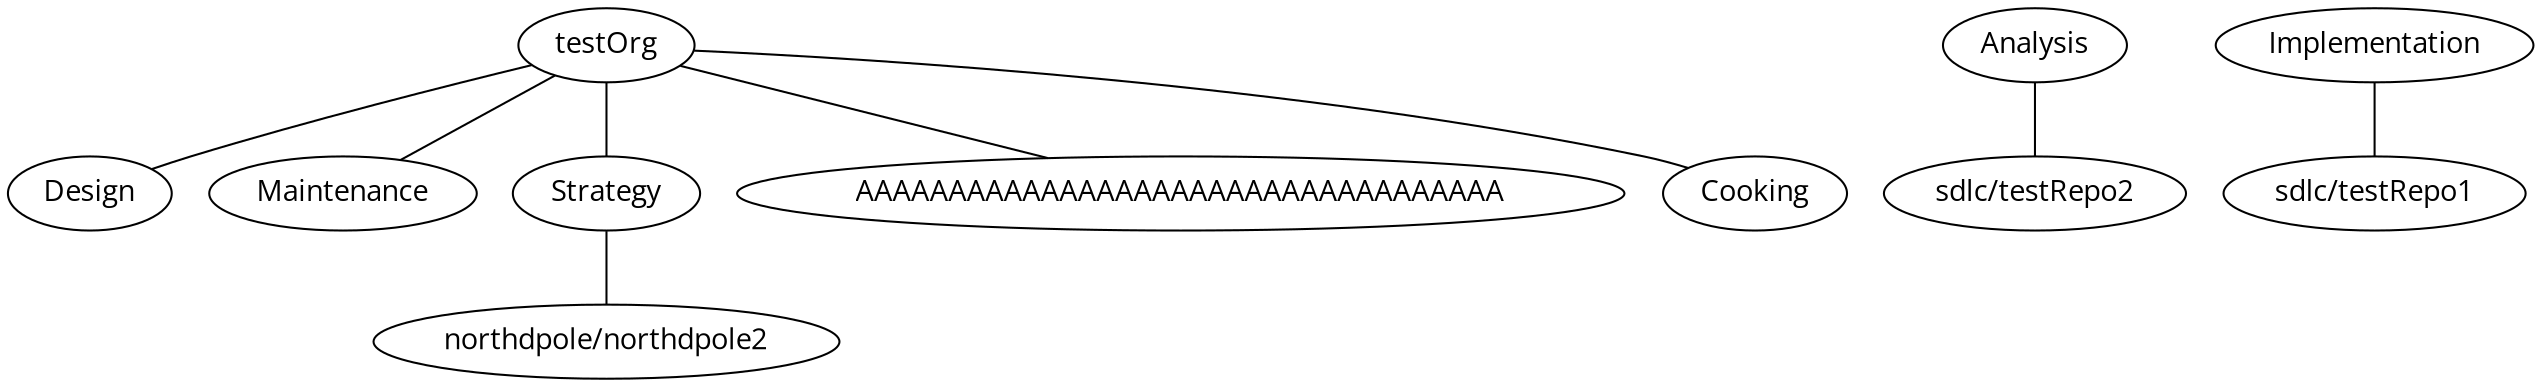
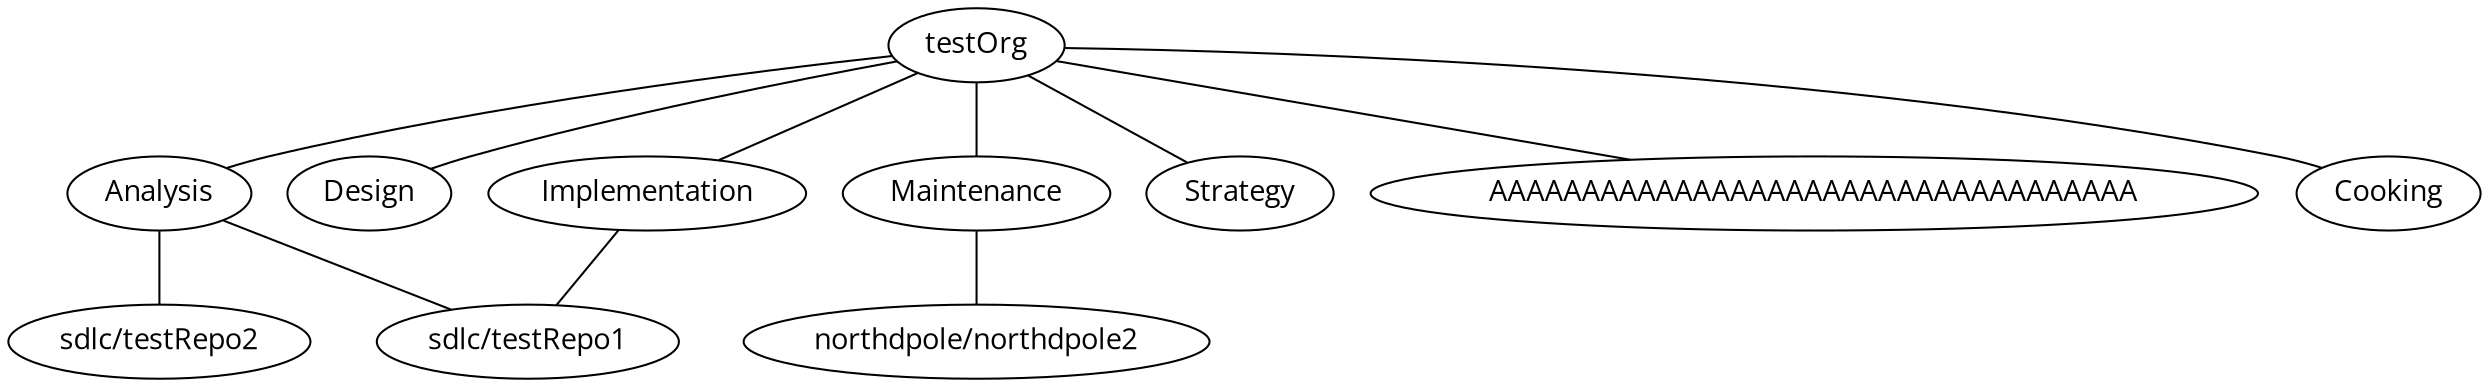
  graph {
    fontname="Open Sans"
    rankdir=UD
    node [fontname="Open Sans"]
    edge [fontname="Open Sans"]
    n1 [label=testOrg]
    Analysis
    Design
    Implementation
    Maintenance
    Strategy
    AAAAAAAAAAAAAAAAAAAAAAAAAAAAAAAAAAA
    Cooking
    n9 [label="sdlc/testRepo2"]
    n10 [label="sdlc/testRepo1"]
    n11 [label="northdpole/northdpole2"]
+   n1 -- Analysis
    n1 -- Design
+   n1 -- Implementation
    n1 -- Maintenance
    n1 -- Strategy
    n1 -- AAAAAAAAAAAAAAAAAAAAAAAAAAAAAAAAAAA
    n1 -- Cooking
    Analysis -- n9
+   Analysis -- n10
    Implementation -- n10
-   Strategy -- n11
+   Maintenance -- n11
  }
